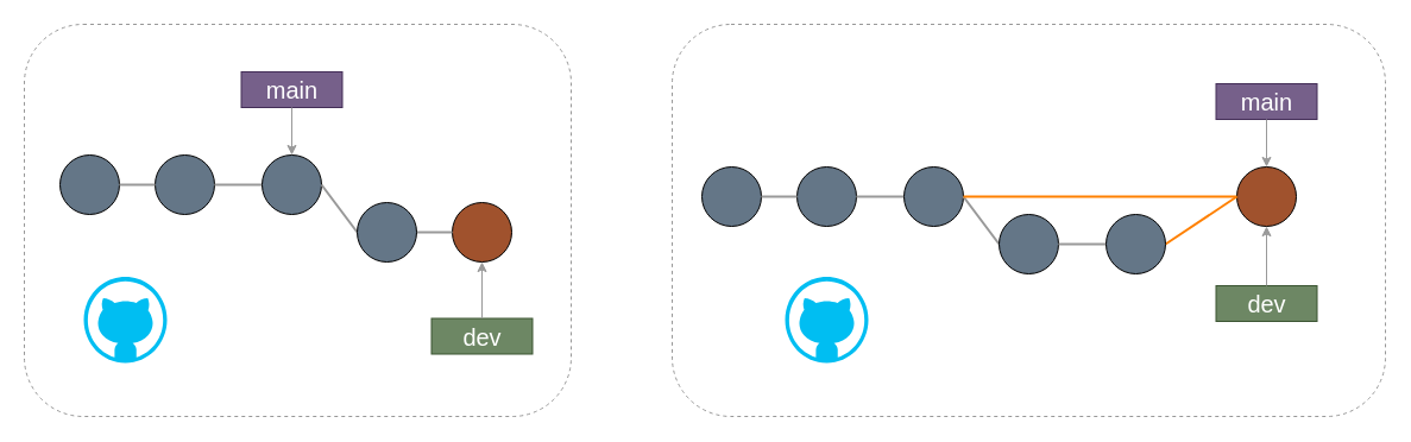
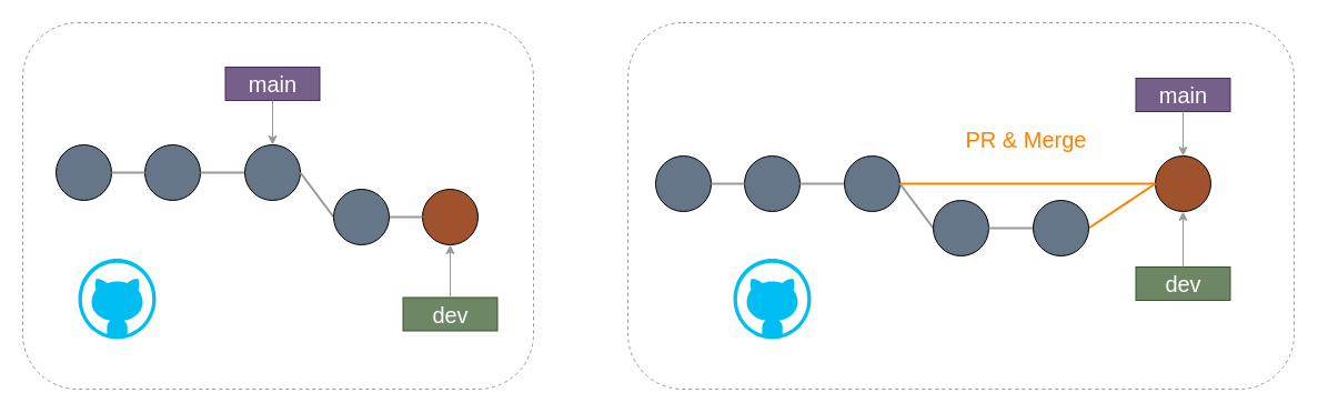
  <mxCell id="0" />
  <mxCell id="1" parent="0" />
  <mxCell id="2" value="" style="ellipse;whiteSpace=wrap;html=1;aspect=fixed;fillColor=#647687;fontColor=#ffffff;strokeColor=#000000;" parent="1" vertex="1"><mxGeometry x="590" y="140" width="50" height="50" as="geometry" /></mxCell>
  <mxCell id="3" value="" style="ellipse;whiteSpace=wrap;html=1;aspect=fixed;fillColor=#647687;fontColor=#ffffff;strokeColor=#000000;" parent="1" vertex="1"><mxGeometry x="670" y="140" width="50" height="50" as="geometry" /></mxCell>
  <mxCell id="4" value="" style="ellipse;whiteSpace=wrap;html=1;aspect=fixed;fontColor=#ffffff;strokeColor=#000000;fillColor=#A0522D;" parent="1" vertex="1"><mxGeometry x="1040" y="140" width="50" height="50" as="geometry" /></mxCell>
  <mxCell id="5" value="" style="endArrow=none;html=1;entryX=0;entryY=0.5;entryDx=0;entryDy=0;exitX=1;exitY=0.5;exitDx=0;exitDy=0;strokeColor=#999999;strokeWidth=2;" parent="1" source="2" target="3" edge="1"><mxGeometry width="50" height="50" relative="1" as="geometry"><mxPoint x="440" y="270" as="sourcePoint" /><mxPoint x="490" y="220" as="targetPoint" /></mxGeometry></mxCell>
  <mxCell id="6" value="" style="endArrow=none;html=1;entryX=0;entryY=0.5;entryDx=0;entryDy=0;exitX=1;exitY=0.5;exitDx=0;exitDy=0;strokeColor=#999999;strokeWidth=2;" parent="1" source="3" target="10" edge="1"><mxGeometry width="50" height="50" relative="1" as="geometry"><mxPoint x="440" y="270" as="sourcePoint" /><mxPoint x="490" y="220" as="targetPoint" /></mxGeometry></mxCell>
  <mxCell id="7" value="main" style="rounded=1;whiteSpace=wrap;html=1;fillColor=#76608a;strokeColor=#432D57;fontColor=#ffffff;fontSize=20;arcSize=0;" parent="1" vertex="1"><mxGeometry x="1022.5" y="70" width="85" height="30" as="geometry" /></mxCell>
  <mxCell id="8" value="" style="endArrow=classic;html=1;fontSize=20;exitX=0.5;exitY=1;exitDx=0;exitDy=0;entryX=0.5;entryY=0;entryDx=0;entryDy=0;strokeColor=#999999;" parent="1" source="7" edge="1"><mxGeometry width="50" height="50" relative="1" as="geometry"><mxPoint x="1030" y="130" as="sourcePoint" /><mxPoint x="1065" y="140" as="targetPoint" /></mxGeometry></mxCell>
  <mxCell id="9" value="" style="rounded=1;whiteSpace=wrap;html=1;fontSize=16;strokeColor=#999999;dashed=1;fillColor=none;" parent="1" vertex="1"><mxGeometry x="565" y="20" width="600" height="330" as="geometry" /></mxCell>
  <mxCell id="10" value="" style="ellipse;whiteSpace=wrap;html=1;aspect=fixed;fillColor=#647687;fontColor=#ffffff;strokeColor=#000000;" parent="1" vertex="1"><mxGeometry x="760" y="140" width="50" height="50" as="geometry" /></mxCell>
  <mxCell id="11" value="" style="endArrow=none;html=1;exitX=0;exitY=0.5;exitDx=0;exitDy=0;strokeWidth=2;entryX=1;entryY=0.5;entryDx=0;entryDy=0;noLabel=1;fontColor=none;strokeColor=#FF8000;" parent="1" source="4" target="17" edge="1"><mxGeometry width="50" height="50" relative="1" as="geometry"><mxPoint x="1120" y="400" as="sourcePoint" /><mxPoint x="1100" y="330" as="targetPoint" /></mxGeometry></mxCell>
  <mxCell id="12" value="dev" style="rounded=1;whiteSpace=wrap;html=1;fillColor=#6d8764;strokeColor=#3A5431;fontColor=#ffffff;fontSize=20;arcSize=0;" parent="1" vertex="1"><mxGeometry x="1022.5" y="240" width="85" height="30" as="geometry" /></mxCell>
  <mxCell id="13" value="" style="endArrow=classic;html=1;fontSize=20;exitX=0.5;exitY=0;exitDx=0;exitDy=0;strokeColor=#999999;entryX=0.5;entryY=1;entryDx=0;entryDy=0;" parent="1" source="12" target="4" edge="1"><mxGeometry width="50" height="50" relative="1" as="geometry"><mxPoint x="1237.5" y="220" as="sourcePoint" /><mxPoint x="1172.5" y="250" as="targetPoint" /></mxGeometry></mxCell>
  <mxCell id="14" value="" style="endArrow=none;html=1;entryX=0;entryY=0.5;entryDx=0;entryDy=0;exitX=1;exitY=0.5;exitDx=0;exitDy=0;strokeColor=#999999;strokeWidth=2;" parent="1" source="10" target="15" edge="1"><mxGeometry width="50" height="50" relative="1" as="geometry"><mxPoint x="827.5" y="125" as="sourcePoint" /><mxPoint x="647.5" y="180" as="targetPoint" /></mxGeometry></mxCell>
  <mxCell id="15" value="" style="ellipse;whiteSpace=wrap;html=1;aspect=fixed;fillColor=#647687;fontColor=#ffffff;strokeColor=#000000;" parent="1" vertex="1"><mxGeometry x="840" y="180" width="50" height="50" as="geometry" /></mxCell>
  <mxCell id="16" value="" style="endArrow=none;html=1;entryX=0;entryY=0.5;entryDx=0;entryDy=0;exitX=1;exitY=0.5;exitDx=0;exitDy=0;strokeColor=#999999;strokeWidth=2;" parent="1" source="15" target="17" edge="1"><mxGeometry width="50" height="50" relative="1" as="geometry"><mxPoint x="820" y="175" as="sourcePoint" /><mxPoint x="657.5" as="targetPoint" y="190" /></mxGeometry></mxCell>
  <mxCell id="17" value="" style="ellipse;whiteSpace=wrap;html=1;aspect=fixed;fillColor=#647687;fontColor=#ffffff;strokeColor=#000000;" parent="1" vertex="1"><mxGeometry x="930" y="180" width="50" height="50" as="geometry" /></mxCell>
  <mxCell id="18" value="" style="endArrow=none;html=1;exitX=0;exitY=0.5;exitDx=0;exitDy=0;strokeWidth=2;entryX=1;entryY=0.5;entryDx=0;entryDy=0;noLabel=1;fontColor=none;strokeColor=#FF8000;" parent="1" source="4" target="10" edge="1"><mxGeometry width="50" height="50" relative="1" as="geometry"><mxPoint x="1050" y="175" as="sourcePoint" /><mxPoint x="990" y="215" as="targetPoint" /></mxGeometry></mxCell>
+ <mxCell id="19" value="PR &amp;amp; Merge" style="text;html=1;strokeColor=none;fillColor=none;align=center;verticalAlign=middle;whiteSpace=wrap;rounded=0;fontSize=20;fontColor=#FF8000;" parent="1" vertex="1"><mxGeometry x="840" y="110" width="167.5" height="30" as="geometry" /></mxCell>
  <mxCell id="20" value="" style="ellipse;whiteSpace=wrap;html=1;aspect=fixed;fillColor=#647687;fontColor=#ffffff;strokeColor=#000000;" parent="1" vertex="1"><mxGeometry x="50" y="130" width="50" height="50" as="geometry" /></mxCell>
  <mxCell id="21" value="" style="ellipse;whiteSpace=wrap;html=1;aspect=fixed;fillColor=#647687;fontColor=#ffffff;strokeColor=#000000;" parent="1" vertex="1"><mxGeometry x="130" y="130" width="50" height="50" as="geometry" /></mxCell>
  <mxCell id="22" value="" style="ellipse;whiteSpace=wrap;html=1;aspect=fixed;fontColor=#ffffff;strokeColor=#000000;fillColor=#A0522D;" parent="1" vertex="1"><mxGeometry x="380" y="170" width="50" height="50" as="geometry" /></mxCell>
  <mxCell id="23" value="" style="endArrow=none;html=1;entryX=0;entryY=0.5;entryDx=0;entryDy=0;exitX=1;exitY=0.5;exitDx=0;exitDy=0;strokeColor=#999999;strokeWidth=2;" parent="1" source="20" target="21" edge="1"><mxGeometry width="50" height="50" relative="1" as="geometry"><mxPoint x="-100" y="260" as="sourcePoint" /><mxPoint x="-50" y="210" as="targetPoint" /></mxGeometry></mxCell>
  <mxCell id="24" value="" style="endArrow=none;html=1;entryX=0;entryY=0.5;entryDx=0;entryDy=0;exitX=1;exitY=0.5;exitDx=0;exitDy=0;strokeColor=#999999;strokeWidth=2;" parent="1" source="21" target="28" edge="1"><mxGeometry width="50" height="50" relative="1" as="geometry"><mxPoint x="-100" y="260" as="sourcePoint" /><mxPoint x="-50" y="210" as="targetPoint" /></mxGeometry></mxCell>
  <mxCell id="25" value="main" style="rounded=1;whiteSpace=wrap;html=1;fillColor=#76608a;strokeColor=#432D57;fontColor=#ffffff;fontSize=20;arcSize=0;" parent="1" vertex="1"><mxGeometry x="202.5" y="60" width="85" height="30" as="geometry" /></mxCell>
  <mxCell id="26" value="" style="endArrow=classic;html=1;fontSize=20;exitX=0.5;exitY=1;exitDx=0;exitDy=0;entryX=0.5;entryY=0;entryDx=0;entryDy=0;strokeColor=#999999;" parent="1" source="25" edge="1"><mxGeometry width="50" height="50" relative="1" as="geometry"><mxPoint x="210" y="120" as="sourcePoint" /><mxPoint x="245" y="130" as="targetPoint" /></mxGeometry></mxCell>
  <mxCell id="27" value="" style="rounded=1;whiteSpace=wrap;html=1;fontSize=16;strokeColor=#999999;dashed=1;fillColor=none;" parent="1" vertex="1"><mxGeometry x="20" y="20" width="460" height="330" as="geometry" /></mxCell>
  <mxCell id="28" value="" style="ellipse;whiteSpace=wrap;html=1;aspect=fixed;fillColor=#647687;fontColor=#ffffff;strokeColor=#000000;" parent="1" vertex="1"><mxGeometry x="220" y="130" width="50" height="50" as="geometry" /></mxCell>
  <mxCell id="29" value="" style="endArrow=none;html=1;entryX=1;entryY=0.5;entryDx=0;entryDy=0;exitX=0;exitY=0.5;exitDx=0;exitDy=0;strokeColor=#999999;strokeWidth=2;" parent="1" source="22" edge="1"><mxGeometry width="50" height="50" relative="1" as="geometry"><mxPoint x="580" y="390" as="sourcePoint" /><mxPoint x="320" y="195" as="targetPoint" /></mxGeometry></mxCell>
  <mxCell id="30" value="dev" style="rounded=1;whiteSpace=wrap;html=1;fillColor=#6d8764;strokeColor=#3A5431;fontColor=#ffffff;fontSize=20;arcSize=0;" parent="1" vertex="1"><mxGeometry x="362.5" y="267.5" width="85" height="30" as="geometry" /></mxCell>
  <mxCell id="31" value="" style="endArrow=classic;html=1;fontSize=20;exitX=0.5;exitY=0;exitDx=0;exitDy=0;strokeColor=#999999;entryX=0.5;entryY=1;entryDx=0;entryDy=0;" parent="1" source="30" target="22" edge="1"><mxGeometry width="50" height="50" relative="1" as="geometry"><mxPoint x="470" y="210" as="sourcePoint" /><mxPoint x="405" y="240" as="targetPoint" /></mxGeometry></mxCell>
  <mxCell id="32" value="" style="endArrow=none;html=1;entryX=0;entryY=0.5;entryDx=0;entryDy=0;exitX=1;exitY=0.5;exitDx=0;exitDy=0;strokeColor=#999999;strokeWidth=2;" parent="1" source="28" target="33" edge="1"><mxGeometry width="50" height="50" relative="1" as="geometry"><mxPoint x="287.5" y="115" as="sourcePoint" /><mxPoint x="107.5" y="170" as="targetPoint" /></mxGeometry></mxCell>
  <mxCell id="33" value="" style="ellipse;whiteSpace=wrap;html=1;aspect=fixed;fillColor=#647687;fontColor=#ffffff;strokeColor=#000000;" parent="1" vertex="1"><mxGeometry x="300" y="170" width="50" height="50" as="geometry" /></mxCell>
  <mxCell id="34" value="" style="shape=flexArrow;endArrow=classic;html=1;fontSize=20;fontColor=none;strokeColor=#FFFFFF;endWidth=36;endSize=12.7;width=34;" parent="1" edge="1"><mxGeometry width="50" height="50" relative="1" as="geometry"><mxPoint x="500" as="sourcePoint" y="190" /><mxPoint x="560" as="targetPoint" y="190" /></mxGeometry></mxCell>
  <mxCell id="35" value="" style="verticalLabelPosition=bottom;html=1;verticalAlign=top;align=center;strokeColor=none;fillColor=#00BEF2;shape=mxgraph.azure.github_code;pointerEvents=1;fontSize=20;fontColor=#f0f0f0;" parent="1" vertex="1"><mxGeometry x="70" y="232.5" width="70" height="72.5" as="geometry" /></mxCell>
  <mxCell id="36" value="" style="verticalLabelPosition=bottom;html=1;verticalAlign=top;align=center;strokeColor=none;fillColor=#00BEF2;shape=mxgraph.azure.github_code;pointerEvents=1;fontSize=20;fontColor=#f0f0f0;" parent="1" vertex="1"><mxGeometry x="660" y="232.5" width="70" height="72.5" as="geometry" /></mxCell>
